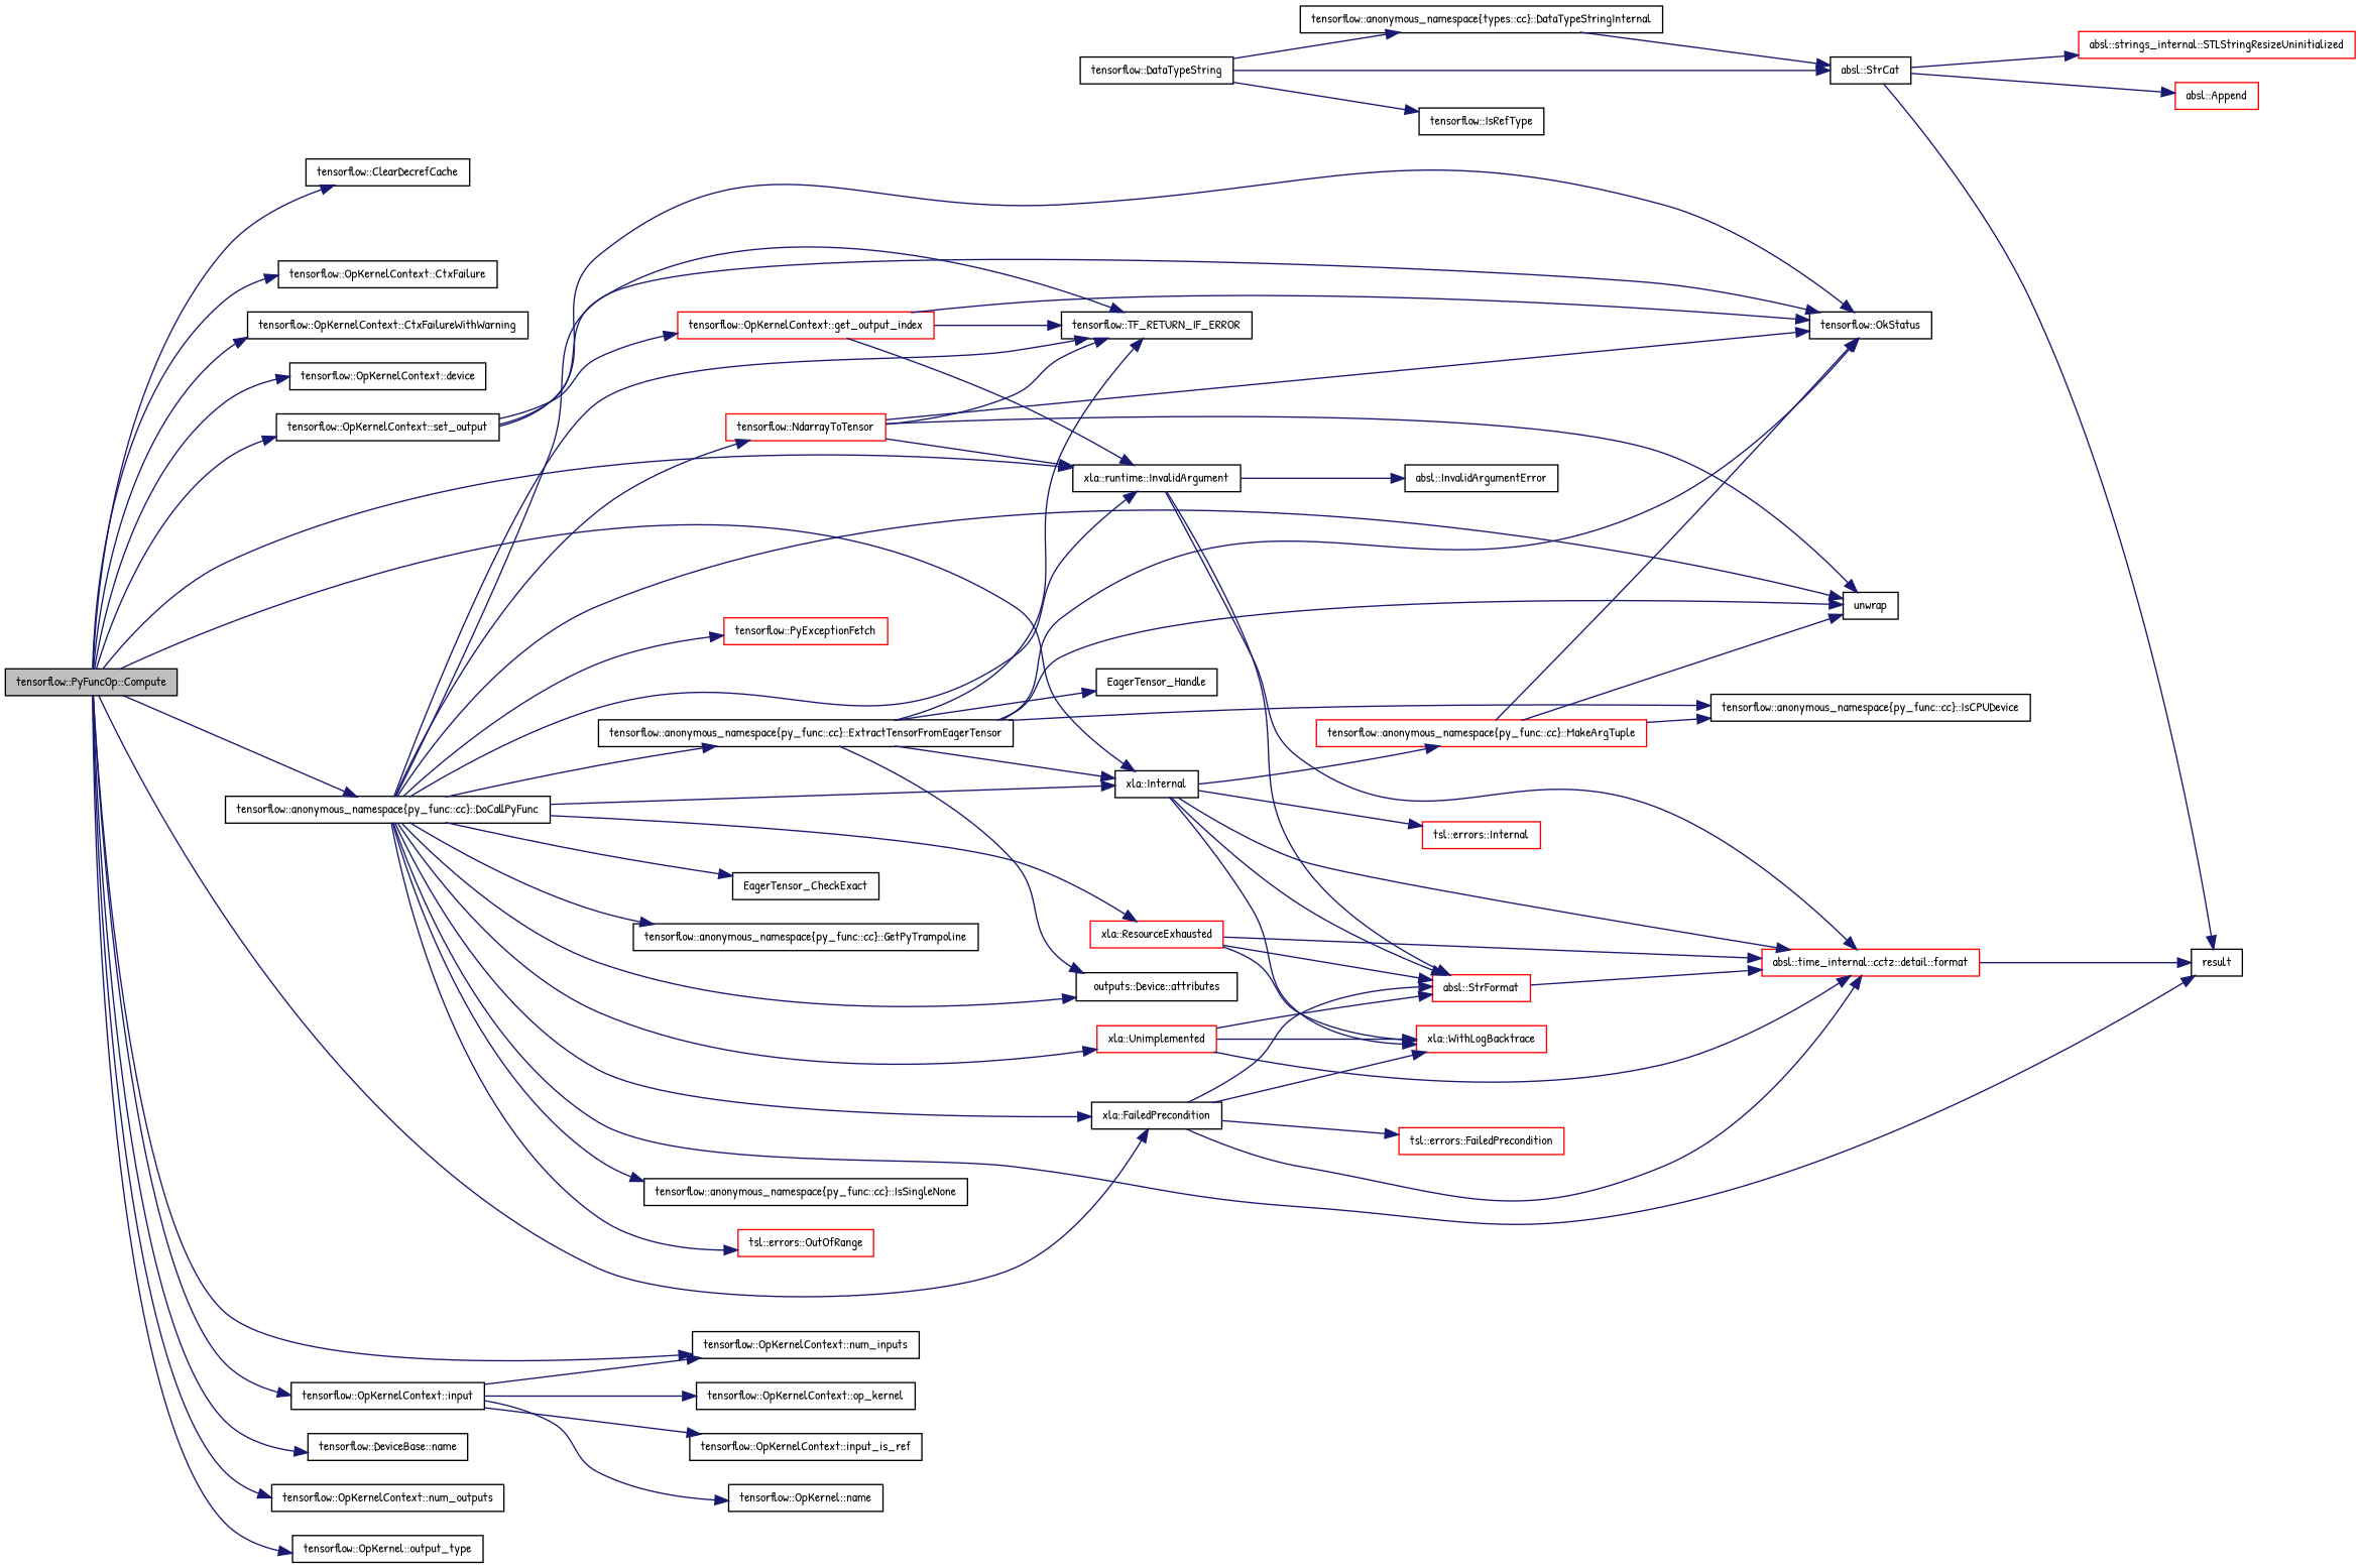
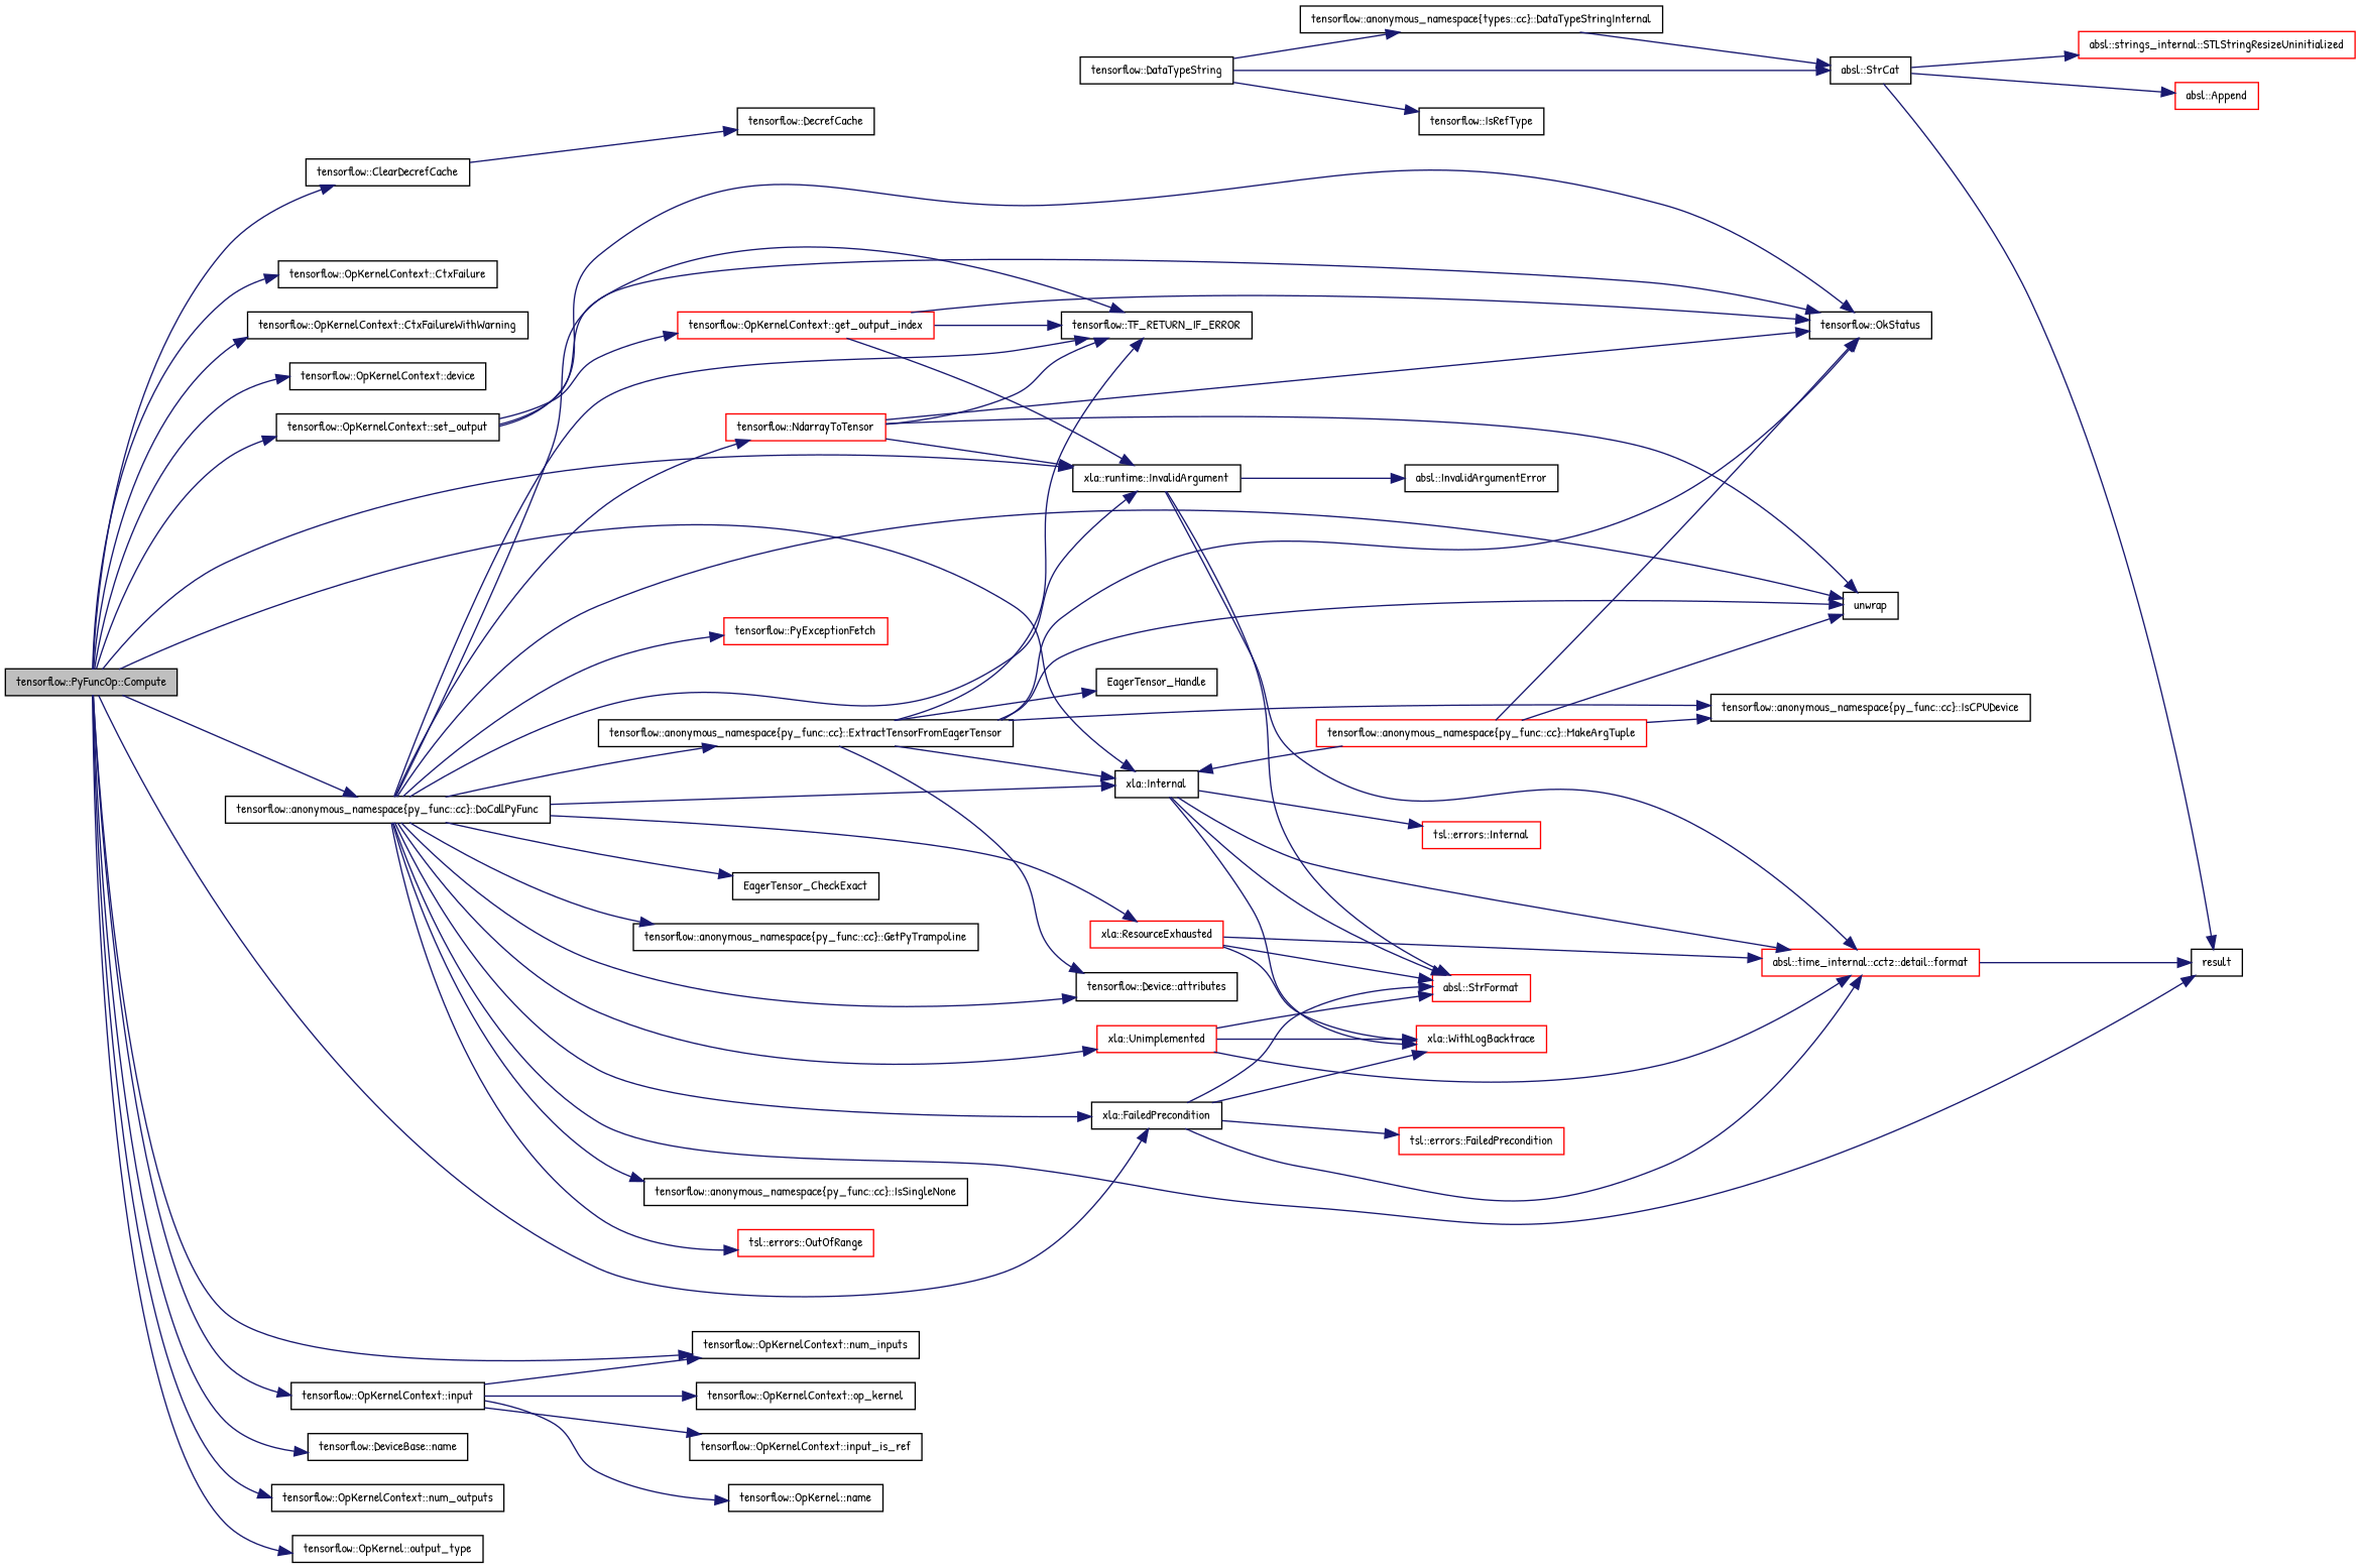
  digraph {
    fontname="Patrick Hand"
    rankdir=LR
    node [color=black fillcolor=white fontname="Patrick Hand" fontsize=10 shape=record style=filled]
    edge [color=midnightblue fontname="Patrick Hand" fontsize=10 labelfontname=Helvetica labelfontsize=10 style=solid]
    n1 [fillcolor=grey75 fontcolor=black height=0.2 label="tensorflow::PyFuncOp::Compute" width=0.4]
    n2 [height=0.2 label="tensorflow::ClearDecrefCache" width=0.4]
    n3 [height=0.2 label="tensorflow::OpKernelContext::CtxFailure" width=0.4]
    n4 [height=0.2 label="tensorflow::OpKernelContext::CtxFailureWithWarning" width=0.4]
    n5 [height=0.2 label="tensorflow::OpKernelContext::device" width=0.4]
    n6 [height=0.2 label="tensorflow::anonymous_namespace\{py_func::cc\}::DoCallPyFunc" width=0.4]
    n7 [height=0.2 label="xla::Internal" width=0.4]
    n8 [height=0.2 label="xla::FailedPrecondition" width=0.4]
    n9 [height=0.2 label="xla::runtime::InvalidArgument" width=0.4]
    n10 [height=0.2 label="tensorflow::OpKernelContext::input" width=0.4]
    n11 [height=0.2 label="tensorflow::OpKernelContext::num_inputs" width=0.4]
    n12 [height=0.2 label="tensorflow::DeviceBase::name" width=0.4]
    n13 [height=0.2 label="tensorflow::OpKernelContext::num_outputs" width=0.4]
    n14 [height=0.2 label="tensorflow::OpKernel::output_type" width=0.4]
    n15 [height=0.2 label="tensorflow::OpKernelContext::set_output" width=0.4]
+   n16 [height=0.2 label="tensorflow::DecrefCache" width=0.4]
    n17 [height=0.2 label="tensorflow::DataTypeString" width=0.4]
    n18 [height=0.2 label="tensorflow::anonymous_namespace\{types::cc\}::DataTypeStringInternal" width=0.4]
    n19 [height=0.2 label="absl::StrCat" width=0.4]
    n20 [height=0.2 label="tensorflow::IsRefType" width=0.4]
    n21 [height=0.2 label=result width=0.4]
    n22 [height=0.2 label=EagerTensor_CheckExact width=0.4]
    n23 [height=0.2 label="tensorflow::anonymous_namespace\{py_func::cc\}::ExtractTensorFromEagerTensor" width=0.4]
    n24 [height=0.2 label="tensorflow::OkStatus" width=0.4]
    n25 [height=0.2 label="tensorflow::TF_RETURN_IF_ERROR" width=0.4]
    n26 [height=0.2 label=unwrap width=0.4]
    n27 [height=0.2 label="tensorflow::anonymous_namespace\{py_func::cc\}::GetPyTrampoline" width=0.4]
    n28 [height=0.2 label="tensorflow::anonymous_namespace\{py_func::cc\}::IsSingleNone" width=0.4]
    n29 [color=red height=0.2 label="tensorflow::NdarrayToTensor" width=0.4]
    n30 [color=red height=0.2 label="tsl::errors::OutOfRange" width=0.4]
    n31 [color=red height=0.2 label="tensorflow::PyExceptionFetch" width=0.4]
    n32 [color=red height=0.2 label="xla::ResourceExhausted" width=0.4]
    n33 [color=red height=0.2 label="xla::Unimplemented" width=0.4]
-   n34 [height=0.2 label="outputs::Device::attributes" width=0.4]
+   n34 [height=0.2 label="tensorflow::Device::attributes" width=0.4]
    n35 [color=red height=0.2 label="absl::time_internal::cctz::detail::format" width=0.4]
    n36 [color=red height=0.2 label="tsl::errors::Internal" width=0.4]
    n37 [color=red height=0.2 label="absl::StrFormat" width=0.4]
    n38 [color=red height=0.2 label="xla::WithLogBacktrace" width=0.4]
    n39 [color=red height=0.2 label="tsl::errors::FailedPrecondition" width=0.4]
    n40 [height=0.2 label="absl::InvalidArgumentError" width=0.4]
    n41 [height=0.2 label="tensorflow::OpKernelContext::input_is_ref" width=0.4]
    n42 [height=0.2 label="tensorflow::OpKernel::name" width=0.4]
    n43 [height=0.2 label="tensorflow::OpKernelContext::op_kernel" width=0.4]
    n44 [color=red height=0.2 label="tensorflow::OpKernelContext::get_output_index" width=0.4]
    n45 [color=red height=0.2 label="absl::Append" width=0.4]
    n46 [color=red height=0.2 label="absl::strings_internal::STLStringResizeUninitialized" width=0.4]
    n47 [height=0.2 label=EagerTensor_Handle width=0.4]
    n48 [height=0.2 label="tensorflow::anonymous_namespace\{py_func::cc\}::IsCPUDevice" width=0.4]
    n49 [color=red height=0.2 label="tensorflow::anonymous_namespace\{py_func::cc\}::MakeArgTuple" width=0.4]
    n1 -> n2
    n1 -> n3
    n1 -> n4
    n1 -> n5
    n1 -> n6
    n1 -> n7
    n1 -> n8
    n1 -> n9
    n1 -> n10
    n1 -> n11
    n1 -> n12
    n1 -> n13
    n1 -> n14
    n1 -> n15
+   n2 -> n16
    n6 -> n7
    n6 -> n8
    n6 -> n9
    n6 -> n21
    n6 -> n22
    n6 -> n23
    n6 -> n24
    n6 -> n25
    n6 -> n26
    n6 -> n27
    n6 -> n28
    n6 -> n29
    n6 -> n30
    n6 -> n31
    n6 -> n32
    n6 -> n33
    n6 -> n34
    n7 -> n35
    n7 -> n36
    n7 -> n37
    n7 -> n38
    n8 -> n35
    n8 -> n37
    n8 -> n38
    n8 -> n39
    n9 -> n35
    n9 -> n37
    n9 -> n40
    n10 -> n11
    n10 -> n41
    n10 -> n42
    n10 -> n43
    n15 -> n24
    n15 -> n25
    n15 -> n44
    n17 -> n18
    n17 -> n19
    n17 -> n20
    n18 -> n19
    n19 -> n21
    n19 -> n45
    n19 -> n46
    n23 -> n7
    n23 -> n24
    n23 -> n25
    n23 -> n26
    n23 -> n34
    n23 -> n47
    n23 -> n48
    n29 -> n9
    n29 -> n24
    n29 -> n25
    n29 -> n26
    n32 -> n35
    n32 -> n37
    n32 -> n38
    n33 -> n35
    n33 -> n37
    n33 -> n38
    n35 -> n21
-   n37 -> n35
    n44 -> n9
    n44 -> n24
    n44 -> n25
-   n7 -> n49
+   n49 -> n7
    n49 -> n24
    n49 -> n26
    n49 -> n48
  }
